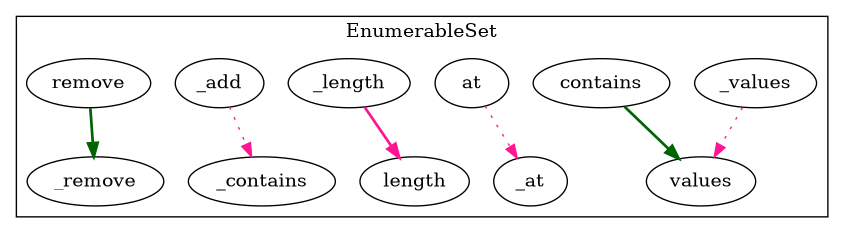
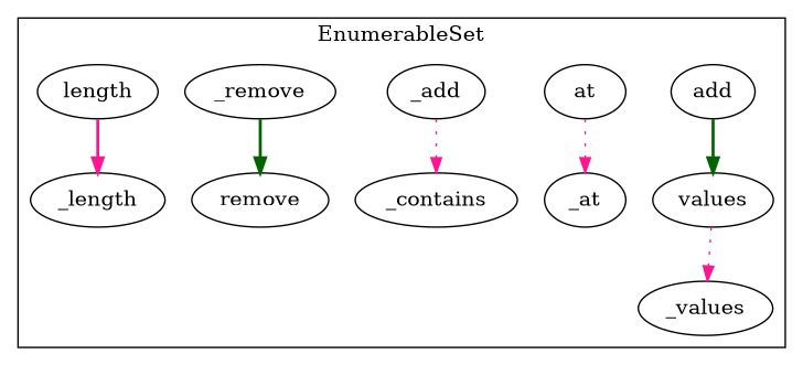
  strict digraph {
    edge [color=deeppink style=bold]
    n1 [label=_values]
    n2 [label=_at]
-   n3 [label=contains]
+   n3 [label=add]
    n4 [label=_contains]
    n5 [label=at]
    n6 [label=_length]
    n7 [label=values]
    n8 [label=_add]
    n9 [label=_remove]
    n10 [label=length]
    n11 [label=remove]
    subgraph cluster_1 {
      label=EnumerableSet
      n1
      n2
      n3
      n4
      n5
      n6
      n7
      n8
      n9
      n10
      n11
    }
    subgraph cluster_2 {
      label="[Solidity]"
    }
    n3 -> n7 [color=darkgreen]
    n5 -> n2 [style=dotted]
-   n1 -> n7 [style=dotted]
+   n7 -> n1 [style=dotted]
    n8 -> n4 [style=dotted]
-   n6 -> n10
-   n11 -> n9 [color=darkgreen]
+   n10 -> n6
+   n9 -> n11 [color=darkgreen]
  }
